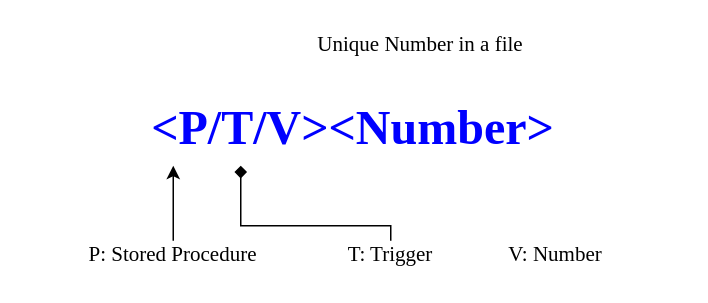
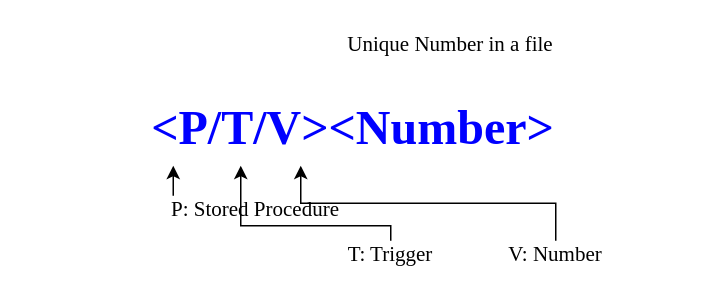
  <mxCell id="0" />
  <mxCell id="1" parent="0" />
  <mxCell id="2" value="&amp;lt;P/T/V&amp;gt;&amp;lt;Number&amp;gt;" style="text;html=1;strokeColor=none;fillColor=none;align=center;verticalAlign=middle;whiteSpace=wrap;rounded=0;fontSize=32;fontFamily=JetBrains Mono;fontStyle=1;fontColor=#0000FF;" vertex="1" parent="1"><mxGeometry x="20" y="60" width="430" height="50" as="geometry" /></mxCell>
  <mxCell id="3" style="edgeStyle=orthogonalEdgeStyle;rounded=0;orthogonalLoop=1;jettySize=auto;html=1;fontFamily=JetBrains Mono;fontSize=14;" edge="1" parent="1" source="4" target="2"><mxGeometry relative="1" as="geometry"><Array as="points"><mxPoint x="115" y="120" /><mxPoint x="115" y="120" /></Array></mxGeometry></mxCell>
- <mxCell id="4" value="P: Stored Procedure" style="text;html=1;strokeColor=none;fillColor=none;align=center;verticalAlign=middle;whiteSpace=wrap;rounded=0;fontFamily=Roboto Mono;fontSize=14;fontStyle=0" vertex="1" parent="1"><mxGeometry x="30" y="160" width="170" height="20" as="geometry" /></mxCell>
- <mxCell id="5" style="edgeStyle=orthogonalEdgeStyle;rounded=0;orthogonalLoop=1;jettySize=auto;html=1;fontFamily=JetBrains Mono;fontSize=14;endArrow=diamond;" edge="1" parent="1" source="6" target="2"><mxGeometry relative="1" as="geometry"><Array as="points"><mxPoint x="260" y="150" /><mxPoint x="160" y="150" /></Array></mxGeometry></mxCell>
+ <mxCell id="4" value="P: Stored Procedure" style="text;html=1;strokeColor=none;fillColor=none;align=center;verticalAlign=middle;whiteSpace=wrap;rounded=0;fontFamily=Roboto Mono;fontSize=14;fontStyle=0" vertex="1" parent="1"><mxGeometry x="85" y="130" width="170" height="20" as="geometry" /></mxCell>
+ <mxCell id="5" style="edgeStyle=orthogonalEdgeStyle;rounded=0;orthogonalLoop=1;jettySize=auto;html=1;fontFamily=JetBrains Mono;fontSize=14;" edge="1" parent="1" source="6" target="2"><mxGeometry relative="1" as="geometry"><Array as="points"><mxPoint x="260" y="150" /><mxPoint x="160" y="150" /></Array></mxGeometry></mxCell>
  <mxCell id="6" value="T: Trigger" style="text;html=1;strokeColor=none;fillColor=none;align=center;verticalAlign=middle;whiteSpace=wrap;rounded=0;fontFamily=Roboto Mono;fontSize=14;fontStyle=0" vertex="1" parent="1"><mxGeometry x="210" y="160" width="100" height="20" as="geometry" /></mxCell>
+ <mxCell id="7" style="edgeStyle=orthogonalEdgeStyle;rounded=0;orthogonalLoop=1;jettySize=auto;html=1;fontFamily=JetBrains Mono;fontSize=14;" edge="1" parent="1" source="8" target="2"><mxGeometry relative="1" as="geometry"><Array as="points"><mxPoint x="370" y="135" /><mxPoint x="200" y="135" /></Array></mxGeometry></mxCell>
  <mxCell id="8" value="V: Number" style="text;html=1;strokeColor=none;fillColor=none;align=center;verticalAlign=middle;whiteSpace=wrap;rounded=0;fontFamily=Roboto Mono;fontSize=14;fontStyle=0" vertex="1" parent="1"><mxGeometry x="320" y="160" width="100" height="20" as="geometry" /></mxCell>
- <mxCell id="9" value="Unique Number in a file" style="text;html=1;strokeColor=none;fillColor=none;align=center;verticalAlign=middle;whiteSpace=wrap;rounded=0;fontFamily=Roboto Mono;fontSize=14;fontStyle=0" vertex="1" parent="1"><mxGeometry x="180" y="20" width="200" height="20" as="geometry" /></mxCell>
+ <mxCell id="9" value="Unique Number in a file" style="text;html=1;strokeColor=none;fillColor=none;align=center;verticalAlign=middle;whiteSpace=wrap;rounded=0;fontFamily=Roboto Mono;fontSize=14;fontStyle=0" vertex="1" parent="1"><mxGeometry x="200" y="20" width="200" height="20" as="geometry" /></mxCell>
